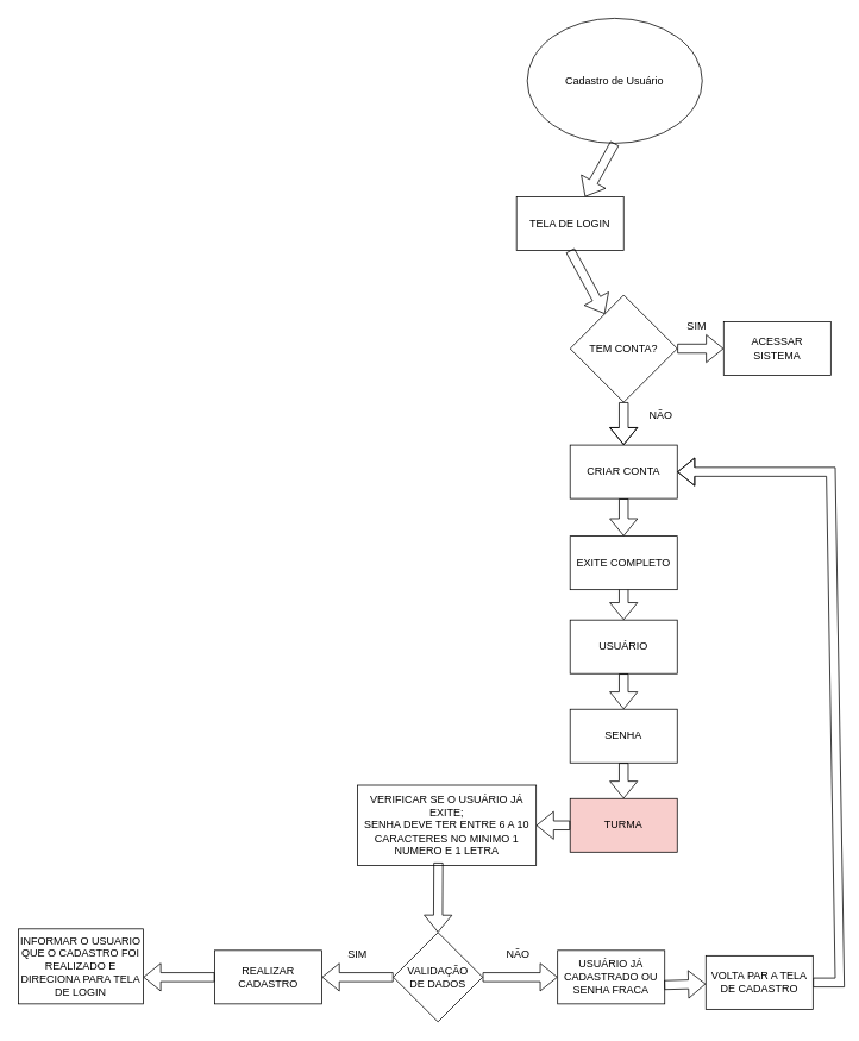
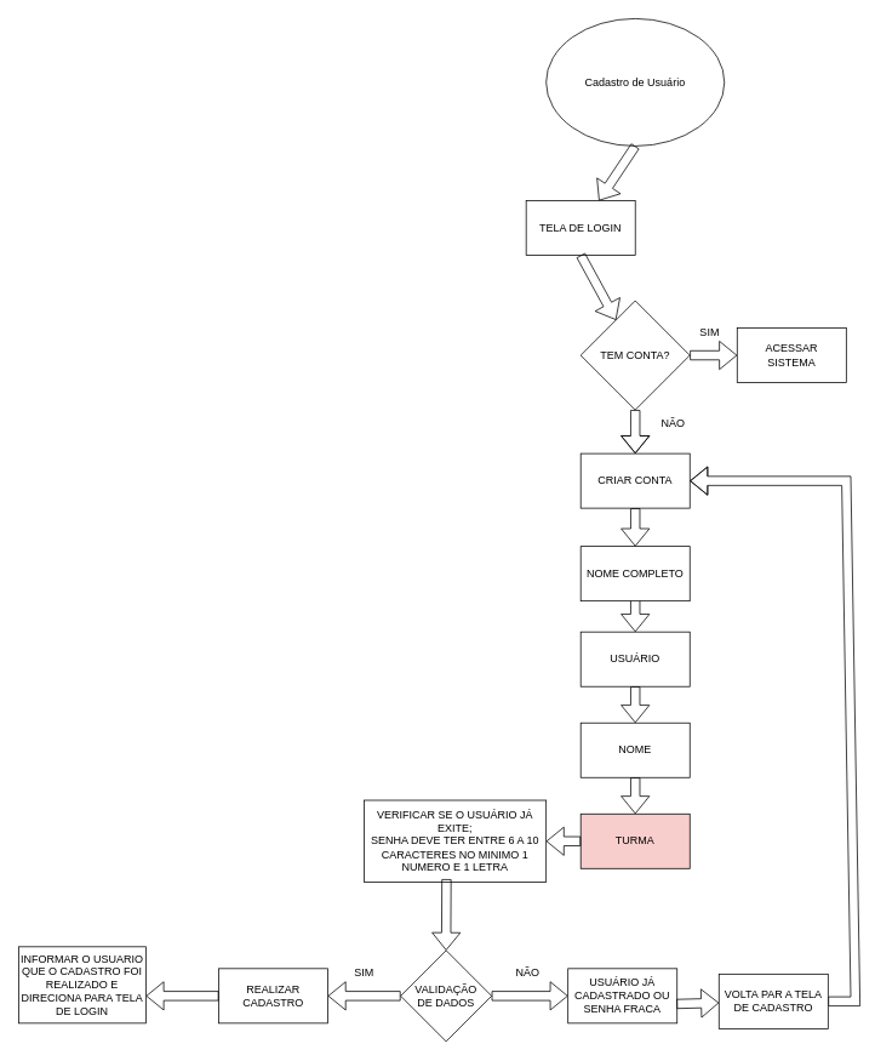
  <mxCell id="0" />
  <mxCell id="1" parent="0" />
- <mxCell id="2" value="Cadastro de Usuário" style="ellipse;whiteSpace=wrap;html=1;" parent="1" vertex="1"><mxGeometry x="590" y="20" width="196" height="140" as="geometry" /></mxCell>
+ <mxCell id="2" value="Cadastro de Usuário" style="ellipse;whiteSpace=wrap;html=1;" parent="1" vertex="1"><mxGeometry x="600" y="20" width="196" height="140" as="geometry" /></mxCell>
  <mxCell id="3" value="" style="shape=flexArrow;endArrow=classic;html=1;rounded=0;exitX=0.5;exitY=1;exitDx=0;exitDy=0;" parent="1" source="2" target="4" edge="1"><mxGeometry width="50" height="50" relative="1" as="geometry"><mxPoint x="720" y="240" as="sourcePoint" /><mxPoint x="698" y="220" as="targetPoint" /></mxGeometry></mxCell>
  <mxCell id="4" value="TELA DE LOGIN" style="rounded=0;whiteSpace=wrap;html=1;" parent="1" vertex="1"><mxGeometry x="578" y="220" width="120" height="60" as="geometry" /></mxCell>
  <mxCell id="5" value="" style="shape=flexArrow;endArrow=classic;html=1;rounded=0;exitX=0.5;exitY=1;exitDx=0;exitDy=0;" parent="1" source="4" target="6" edge="1"><mxGeometry width="50" height="50" relative="1" as="geometry"><mxPoint x="720" y="240" as="sourcePoint" /><mxPoint x="700" y="350" as="targetPoint" /></mxGeometry></mxCell>
  <mxCell id="6" value="TEM CONTA?" style="rhombus;whiteSpace=wrap;html=1;" parent="1" vertex="1"><mxGeometry x="638" y="330" width="120" height="120" as="geometry" /></mxCell>
  <mxCell id="7" value="" style="shape=flexArrow;endArrow=classic;html=1;rounded=0;exitX=1;exitY=0.5;exitDx=0;exitDy=0;" parent="1" source="6" target="8" edge="1"><mxGeometry width="50" height="50" relative="1" as="geometry"><mxPoint x="720" y="240" as="sourcePoint" /><mxPoint x="870" y="390" as="targetPoint" /></mxGeometry></mxCell>
  <mxCell id="8" value="ACESSAR&lt;div&gt;SISTEMA&lt;/div&gt;" style="rounded=0;whiteSpace=wrap;html=1;" parent="1" vertex="1"><mxGeometry x="810" y="360" width="120" height="60" as="geometry" /></mxCell>
  <mxCell id="9" value="SIM" style="text;strokeColor=none;align=center;fillColor=none;html=1;verticalAlign=middle;whiteSpace=wrap;rounded=0;" parent="1" vertex="1"><mxGeometry x="750" y="350" width="60" height="30" as="geometry" /></mxCell>
  <mxCell id="10" value="" style="shape=flexArrow;endArrow=classic;html=1;rounded=0;" parent="1" target="11" edge="1"><mxGeometry width="50" height="50" relative="1" as="geometry"><mxPoint x="698" y="450" as="sourcePoint" /><mxPoint x="698" y="430" as="targetPoint" /><Array as="points"><mxPoint x="698" y="470" /></Array></mxGeometry></mxCell>
  <mxCell id="11" value="CRIAR CONTA" style="rounded=0;whiteSpace=wrap;html=1;" parent="1" vertex="1"><mxGeometry x="638" y="498" width="120" height="60" as="geometry" /></mxCell>
  <mxCell id="12" value="" style="shape=flexArrow;endArrow=classic;html=1;rounded=0;exitX=0.5;exitY=1;exitDx=0;exitDy=0;" parent="1" target="13" edge="1"><mxGeometry width="50" height="50" relative="1" as="geometry"><mxPoint x="698" y="654" as="sourcePoint" /><mxPoint x="698" y="724" as="targetPoint" /></mxGeometry></mxCell>
  <mxCell id="13" value="USUÁRIO" style="rounded=0;whiteSpace=wrap;html=1;" parent="1" vertex="1"><mxGeometry x="638" y="694" width="120" height="60" as="geometry" /></mxCell>
  <mxCell id="14" value="" style="shape=flexArrow;endArrow=classic;html=1;rounded=0;exitX=0.5;exitY=1;exitDx=0;exitDy=0;" parent="1" target="15" edge="1"><mxGeometry width="50" height="50" relative="1" as="geometry"><mxPoint x="698" y="754" as="sourcePoint" /><mxPoint x="698" y="824" as="targetPoint" /></mxGeometry></mxCell>
- <mxCell id="15" value="SENHA" style="rounded=0;whiteSpace=wrap;html=1;" parent="1" vertex="1"><mxGeometry x="638" y="794" width="120" height="60" as="geometry" /></mxCell>
+ <mxCell id="15" value="NOME" style="rounded=0;whiteSpace=wrap;html=1;" parent="1" vertex="1"><mxGeometry x="638" y="794" width="120" height="60" as="geometry" /></mxCell>
  <mxCell id="16" value="" style="shape=flexArrow;endArrow=classic;html=1;rounded=0;exitX=0.5;exitY=1;exitDx=0;exitDy=0;" parent="1" target="17" edge="1"><mxGeometry width="50" height="50" relative="1" as="geometry"><mxPoint x="698" y="854" as="sourcePoint" /><mxPoint x="698" y="924" as="targetPoint" /></mxGeometry></mxCell>
  <mxCell id="17" value="TURMA" style="rounded=0;whiteSpace=wrap;html=1;fillColor=#f8cecc;" parent="1" vertex="1"><mxGeometry x="638" y="894" width="120" height="60" as="geometry" /></mxCell>
  <mxCell id="18" value="" style="shape=flexArrow;endArrow=classic;html=1;rounded=0;exitX=0;exitY=0.5;exitDx=0;exitDy=0;" parent="1" source="17" target="19" edge="1"><mxGeometry width="50" height="50" relative="1" as="geometry"><mxPoint x="620" y="934" as="sourcePoint" /><mxPoint x="540" y="924" as="targetPoint" /></mxGeometry></mxCell>
  <mxCell id="19" value="VERIFICAR SE O USUÁRIO JÁ EXITE;&lt;div&gt;SENHA DEVE TER ENTRE 6 A 10 CARACTERES NO MINIMO 1 NUMERO E 1 LETRA&lt;/div&gt;" style="rounded=0;whiteSpace=wrap;html=1;" parent="1" vertex="1"><mxGeometry x="400" y="879" width="200" height="90" as="geometry" /></mxCell>
  <mxCell id="20" value="" style="shape=flexArrow;endArrow=classic;html=1;rounded=0;exitX=0.452;exitY=0.963;exitDx=0;exitDy=0;exitPerimeter=0;entryX=0.5;entryY=0;entryDx=0;entryDy=0;" parent="1" source="19" target="21" edge="1"><mxGeometry width="50" height="50" relative="1" as="geometry"><mxPoint x="720" y="1004" as="sourcePoint" /><mxPoint x="485" y="1044" as="targetPoint" /></mxGeometry></mxCell>
  <mxCell id="21" value="VALIDAÇÃO&lt;div&gt;DE DADOS&lt;/div&gt;" style="rhombus;whiteSpace=wrap;html=1;" parent="1" vertex="1"><mxGeometry x="440" y="1044" width="100" height="100" as="geometry" /></mxCell>
  <mxCell id="22" value="" style="shape=flexArrow;endArrow=classic;html=1;rounded=0;exitX=1;exitY=0.5;exitDx=0;exitDy=0;" parent="1" source="21" target="23" edge="1"><mxGeometry width="50" height="50" relative="1" as="geometry"><mxPoint x="720" y="1004" as="sourcePoint" /><mxPoint x="610" y="1094" as="targetPoint" /></mxGeometry></mxCell>
  <mxCell id="23" value="USUÁRIO JÁ CADASTRADO OU SENHA FRACA" style="rounded=0;whiteSpace=wrap;html=1;" parent="1" vertex="1"><mxGeometry x="624" y="1064" width="120" height="60" as="geometry" /></mxCell>
  <mxCell id="24" value="NÃO" style="text;strokeColor=none;align=center;fillColor=none;html=1;verticalAlign=middle;whiteSpace=wrap;rounded=0;" parent="1" vertex="1"><mxGeometry x="550" y="1054" width="60" height="30" as="geometry" /></mxCell>
  <mxCell id="25" value="NÃO" style="text;strokeColor=none;align=center;fillColor=none;html=1;verticalAlign=middle;whiteSpace=wrap;rounded=0;" parent="1" vertex="1"><mxGeometry x="710" y="450" width="60" height="30" as="geometry" /></mxCell>
  <mxCell id="26" value="" style="shape=flexArrow;endArrow=classic;html=1;rounded=0;" parent="1" target="27" edge="1"><mxGeometry width="50" height="50" relative="1" as="geometry"><mxPoint x="698" y="558" as="sourcePoint" /><mxPoint x="698" y="538" as="targetPoint" /></mxGeometry></mxCell>
- <mxCell id="27" value="EXITE COMPLETO" style="rounded=0;whiteSpace=wrap;html=1;" parent="1" vertex="1"><mxGeometry x="638" y="600" width="120" height="60" as="geometry" /></mxCell>
+ <mxCell id="27" value="NOME COMPLETO" style="rounded=0;whiteSpace=wrap;html=1;" parent="1" vertex="1"><mxGeometry x="638" y="600" width="120" height="60" as="geometry" /></mxCell>
  <mxCell id="28" value="" style="shape=flexArrow;endArrow=classic;html=1;rounded=0;exitX=0;exitY=0.5;exitDx=0;exitDy=0;" parent="1" source="21" edge="1"><mxGeometry width="50" height="50" relative="1" as="geometry"><mxPoint x="360" y="1084" as="sourcePoint" /><mxPoint x="360" y="1094" as="targetPoint" /></mxGeometry></mxCell>
  <mxCell id="29" value="REALIZAR&lt;div&gt;CADASTRO&lt;/div&gt;" style="rounded=0;whiteSpace=wrap;html=1;" parent="1" vertex="1"><mxGeometry x="240" y="1064" width="120" height="60" as="geometry" /></mxCell>
  <mxCell id="30" value="" style="shape=flexArrow;endArrow=classic;html=1;rounded=0;exitX=0;exitY=0.5;exitDx=0;exitDy=0;" parent="1" edge="1"><mxGeometry width="50" height="50" relative="1" as="geometry"><mxPoint x="240" y="1094" as="sourcePoint" /><mxPoint x="160" y="1094" as="targetPoint" /></mxGeometry></mxCell>
  <mxCell id="31" value="INFORMAR O USUARIO QUE O CADASTRO FOI REALIZADO E DIRECIONA PARA TELA DE LOGIN" style="rounded=0;whiteSpace=wrap;html=1;" parent="1" vertex="1"><mxGeometry x="20" y="1040" width="140" height="84" as="geometry" /></mxCell>
  <mxCell id="32" value="SIM" style="text;strokeColor=none;align=center;fillColor=none;html=1;verticalAlign=middle;whiteSpace=wrap;rounded=0;" vertex="1" parent="1"><mxGeometry x="370" y="1054" width="60" height="30" as="geometry" /></mxCell>
  <mxCell id="33" value="" style="shape=flexArrow;endArrow=classic;html=1;rounded=0;entryX=1;entryY=0.5;entryDx=0;entryDy=0;exitX=1;exitY=0.5;exitDx=0;exitDy=0;" edge="1" parent="1" source="35" target="11"><mxGeometry width="50" height="50" relative="1" as="geometry"><mxPoint x="900" y="1100" as="sourcePoint" /><mxPoint x="820" y="1034" as="targetPoint" /><Array as="points"><mxPoint x="940" y="1100" /><mxPoint x="930" y="528" /></Array></mxGeometry></mxCell>
  <mxCell id="34" value="" style="shape=flexArrow;endArrow=classic;html=1;rounded=0;exitX=0.995;exitY=0.647;exitDx=0;exitDy=0;exitPerimeter=0;" edge="1" parent="1" source="23" target="35"><mxGeometry width="50" height="50" relative="1" as="geometry"><mxPoint x="755" y="1104" as="sourcePoint" /><mxPoint x="805" y="1054" as="targetPoint" /></mxGeometry></mxCell>
  <mxCell id="35" value="VOLTA PAR A TELA DE CADASTRO" style="rounded=0;whiteSpace=wrap;html=1;" vertex="1" parent="1"><mxGeometry x="790" y="1070" width="120" height="60" as="geometry" /></mxCell>
